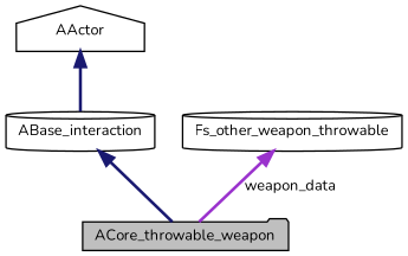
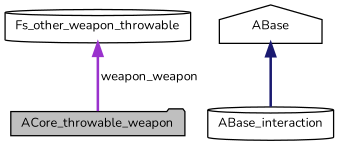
  digraph {
    fontname=Nunito
    node [color=black fillcolor=white fontname=Nunito fontsize=10 shape=cylinder style=filled]
    edge [color=midnightblue dir=back fontname=Nunito fontsize=10 labelfontname=Helvetica labelfontsize=10 style=bold]
    n1 [fillcolor=grey75 fontcolor=black height=0.2 label=ACore_throwable_weapon shape=folder width=0.4]
    n2 [height=0.2 label=ABase_interaction width=0.4]
-   n3 [height=0.2 label=AActor shape=house width=0.4]
+   n3 [height=0.2 label=ABase shape=house width=0.4]
    n4 [height=0.2 label=Fs_other_weapon_throwable width=0.4]
-   n2 -> n1
    n3 -> n2
-   n4 -> n1 [color=darkorchid3 label=" weapon_data"]
+   n4 -> n1 [color=darkorchid3 label=" weapon_weapon"]
  }
